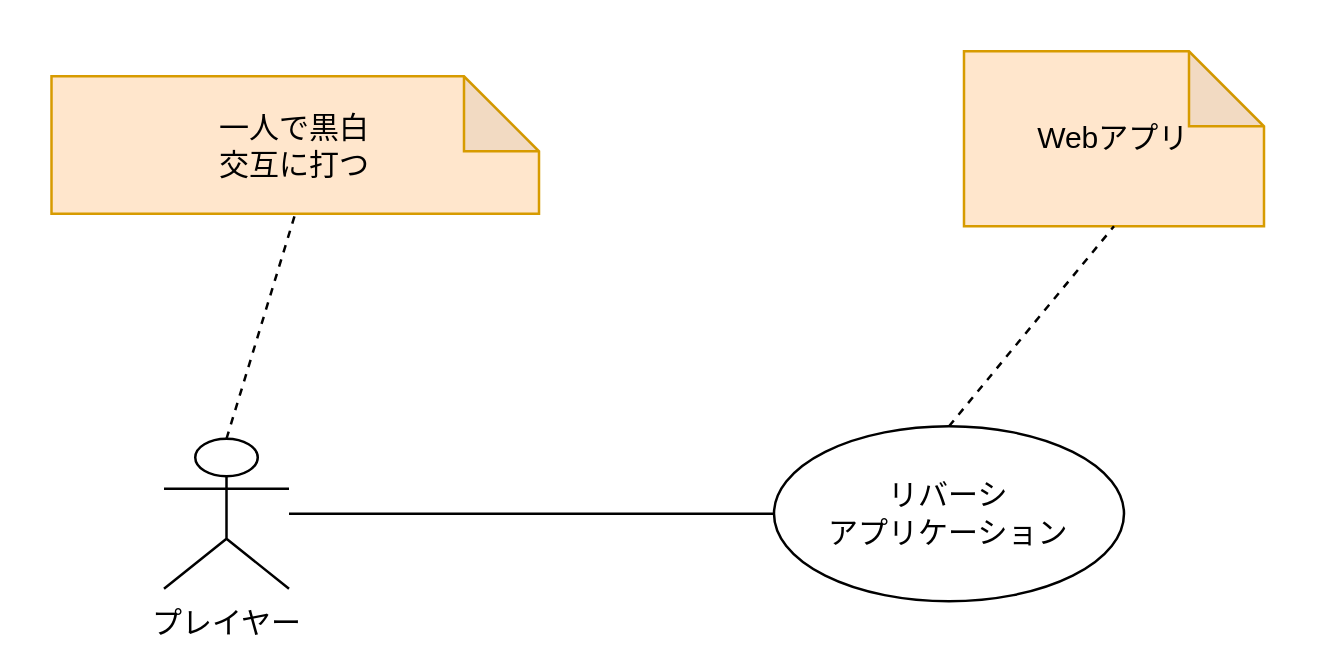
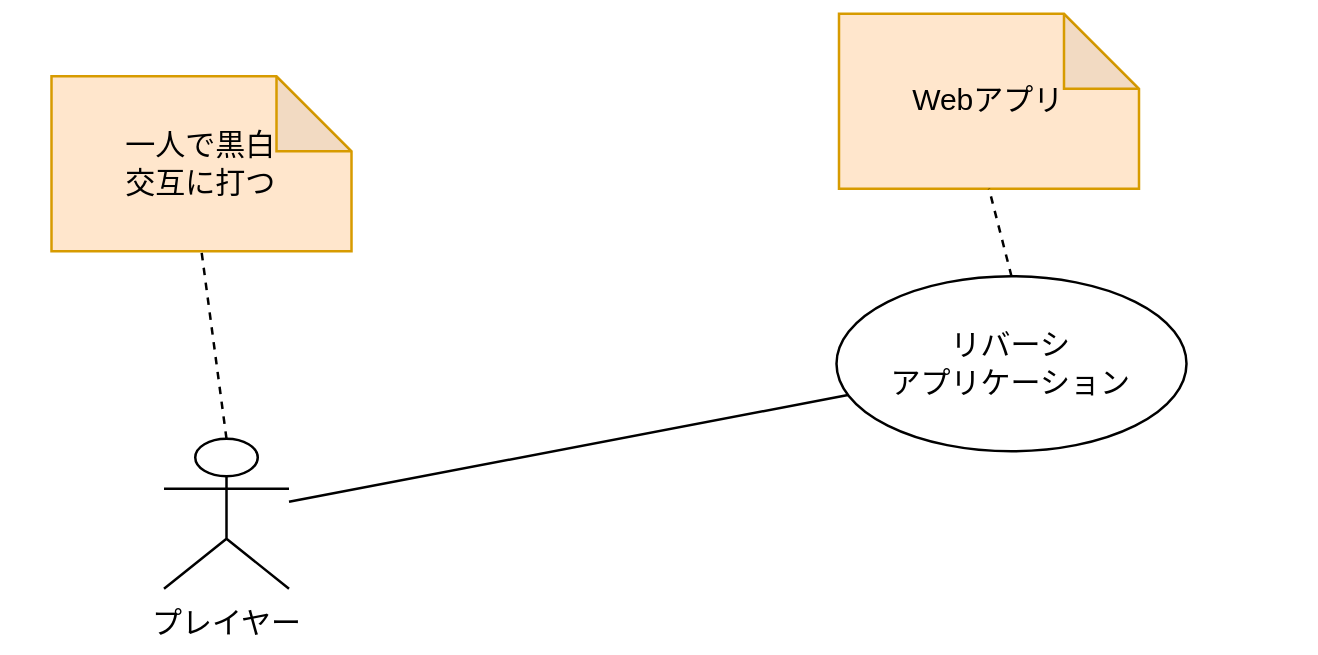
  <mxCell id="0" />
  <mxCell id="1" parent="0" />
- <mxCell id="2" value="リバーシ&lt;div&gt;アプリケーション&lt;/div&gt;" style="ellipse;whiteSpace=wrap;html=1;" vertex="1" parent="1"><mxGeometry x="309" y="170" width="140" height="70" as="geometry" /></mxCell>
+ <mxCell id="2" value="リバーシ&lt;div&gt;アプリケーション&lt;/div&gt;" style="ellipse;whiteSpace=wrap;html=1;" vertex="1" parent="1"><mxGeometry x="334" y="110" width="140" height="70" as="geometry" /></mxCell>
  <mxCell id="3" value="プレイヤー" style="shape=umlActor;verticalLabelPosition=bottom;verticalAlign=top;html=1;" vertex="1" parent="1"><mxGeometry x="65" y="175" width="50" height="60" as="geometry" /></mxCell>
  <mxCell id="4" value="" style="endArrow=none;html=1;" edge="1" parent="1" source="3" target="2"><mxGeometry relative="1" as="geometry"><mxPoint x="145" y="220" as="sourcePoint" /><mxPoint x="259" y="206.98" as="targetPoint" /></mxGeometry></mxCell>
- <mxCell id="5" value="Webアプリ" style="shape=note;whiteSpace=wrap;html=1;backgroundOutline=1;darkOpacity=0.05;fillColor=#ffe6cc;strokeColor=#d79b00;" vertex="1" parent="1"><mxGeometry x="385" y="20" width="120" height="70" as="geometry" /></mxCell>
+ <mxCell id="5" value="Webアプリ" style="shape=note;whiteSpace=wrap;html=1;backgroundOutline=1;darkOpacity=0.05;fillColor=#ffe6cc;strokeColor=#d79b00;" vertex="1" parent="1"><mxGeometry x="335" y="5" width="120" height="70" as="geometry" /></mxCell>
  <mxCell id="6" value="" style="endArrow=none;dashed=1;html=1;exitX=0.5;exitY=0;exitDx=0;exitDy=0;entryX=0.5;entryY=1;entryDx=0;entryDy=0;entryPerimeter=0;" edge="1" parent="1" source="2" target="5"><mxGeometry width="50" height="50" relative="1" as="geometry"><mxPoint x="255" y="130" as="sourcePoint" /><mxPoint x="305" y="80" as="targetPoint" /></mxGeometry></mxCell>
- <mxCell id="7" value="一人で黒白&lt;div&gt;交互に打つ&lt;/div&gt;" style="shape=note;whiteSpace=wrap;html=1;backgroundOutline=1;darkOpacity=0.05;fillColor=#ffe6cc;strokeColor=#d79b00;" vertex="1" parent="1"><mxGeometry x="20" y="30" width="195" height="55" as="geometry" /></mxCell>
+ <mxCell id="7" value="一人で黒白&lt;div&gt;交互に打つ&lt;/div&gt;" style="shape=note;whiteSpace=wrap;html=1;backgroundOutline=1;darkOpacity=0.05;fillColor=#ffe6cc;strokeColor=#d79b00;" vertex="1" parent="1"><mxGeometry x="20" y="30" width="120" height="70" as="geometry" /></mxCell>
  <mxCell id="8" value="" style="endArrow=none;dashed=1;html=1;exitX=0.5;exitY=0;exitDx=0;exitDy=0;entryX=0.5;entryY=1;entryDx=0;entryDy=0;entryPerimeter=0;exitPerimeter=0;" edge="1" parent="1" target="7" source="3"><mxGeometry width="50" height="50" relative="1" as="geometry"><mxPoint x="75" y="140" as="sourcePoint" /><mxPoint x="1" y="50" as="targetPoint" /></mxGeometry></mxCell>
